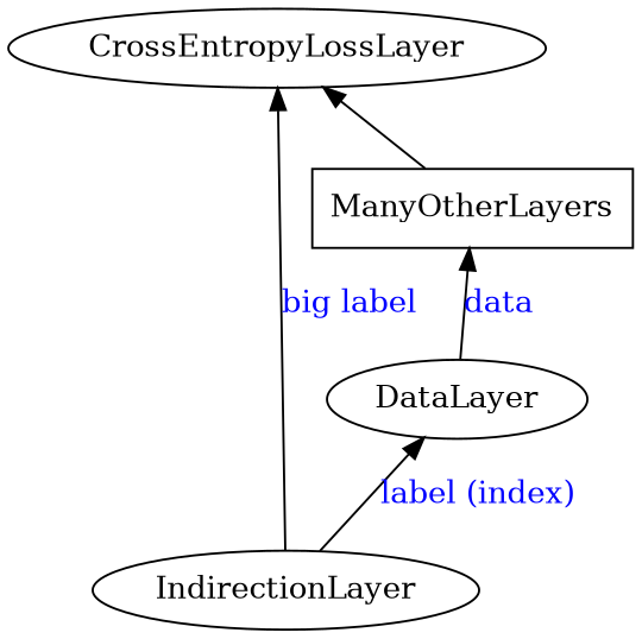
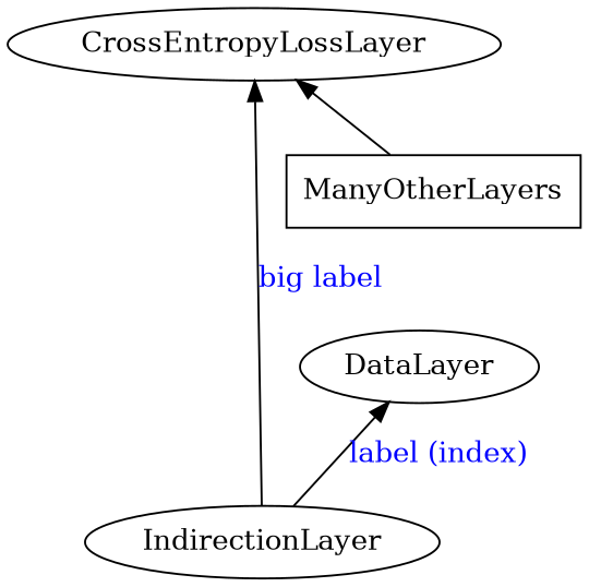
  digraph {
    rankdir=BT
    edge [fontcolor=blue]
    ManyOtherLayers [shape=box]
    CrossEntropyLossLayer
    DataLayer
    IndirectionLayer
    ManyOtherLayers -> CrossEntropyLossLayer
-   DataLayer -> ManyOtherLayers [label=data]
    IndirectionLayer -> CrossEntropyLossLayer [label="big label"]
    IndirectionLayer -> DataLayer [label="label (index)"]
  }
